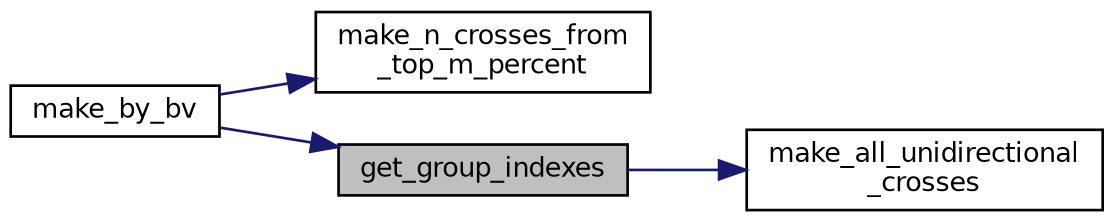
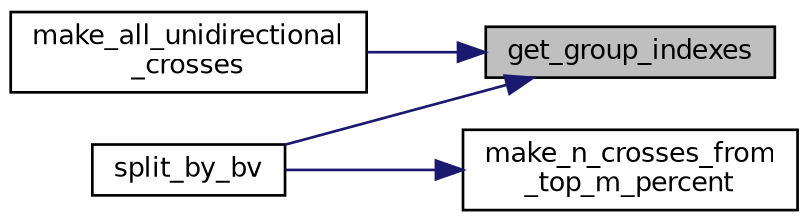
  digraph {
    rankdir=RL
    node [color=black fillcolor=white fontname=Helvetica fontsize=10 shape=record style=filled]
    edge [color=midnightblue dir=back fontname=Helvetica fontsize=10 labelfontname=Helvetica labelfontsize=10 style=solid]
    n1 [fillcolor=grey75 fontcolor=black height=0.2 label=get_group_indexes width=0.4]
    n2 [height=0.2 label="make_all_unidirectional\l_crosses" width=0.4]
-   n3 [height=0.2 label=make_by_bv width=0.4]
+   n3 [height=0.2 label=split_by_bv width=0.4]
    n4 [height=0.2 label="make_n_crosses_from\l_top_m_percent" width=0.4]
-   n2 -> n1
+   n1 -> n2
    n1 -> n3
    n4 -> n3
  }
